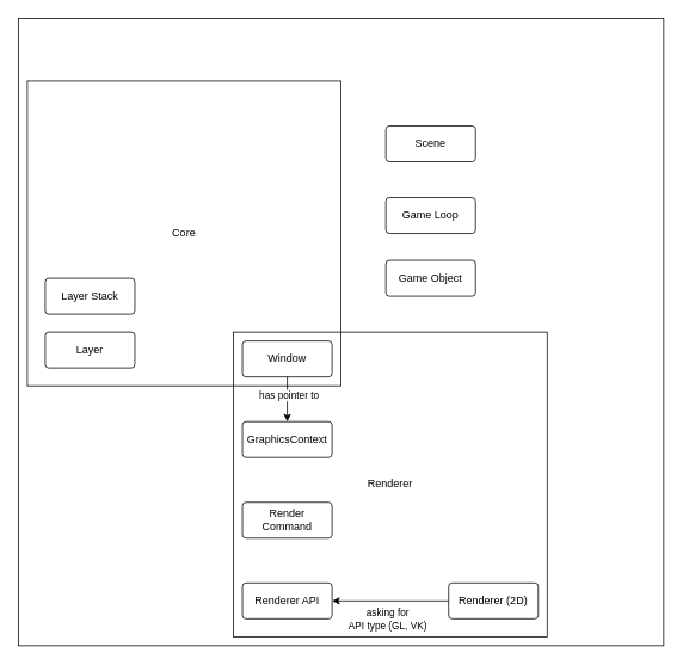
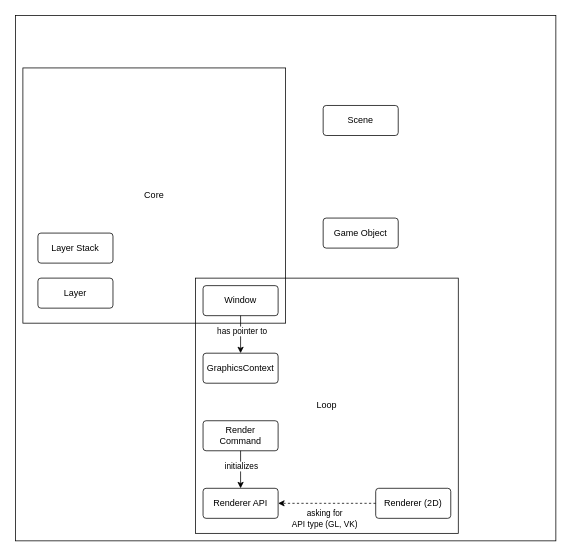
  <mxCell id="0" />
  <mxCell id="1" parent="0" />
  <mxCell id="2" value="" style="rounded=0;whiteSpace=wrap;html=1;fillColor=none;" vertex="1" parent="1"><mxGeometry x="20" y="20" width="720" height="700" as="geometry" /></mxCell>
  <mxCell id="3" value="Core" style="rounded=0;whiteSpace=wrap;html=1;fillColor=none;" vertex="1" parent="1"><mxGeometry x="30" y="90" width="350" height="340" as="geometry" /></mxCell>
  <mxCell id="4" value="Renderer API" style="rounded=1;arcSize=10;whiteSpace=wrap;html=1;align=center;" parent="1" vertex="1"><mxGeometry x="270" y="650" width="100" height="40" as="geometry" /></mxCell>
  <mxCell id="5" value="Renderer (2D)" style="rounded=1;arcSize=10;whiteSpace=wrap;html=1;align=center;" parent="1" vertex="1"><mxGeometry x="500" y="650" width="100" height="40" as="geometry" /></mxCell>
  <mxCell id="6" value="GraphicsContext" style="rounded=1;arcSize=10;whiteSpace=wrap;html=1;align=center;" parent="1" vertex="1"><mxGeometry x="270" y="470" width="100" height="40" as="geometry" /></mxCell>
  <mxCell id="7" value="Render Command" style="rounded=1;arcSize=10;whiteSpace=wrap;html=1;align=center;" parent="1" vertex="1"><mxGeometry x="270" y="560" width="100" height="40" as="geometry" /></mxCell>
  <mxCell id="8" value="Window" style="rounded=1;arcSize=10;whiteSpace=wrap;html=1;align=center;" parent="1" vertex="1"><mxGeometry x="270" y="380" width="100" height="40" as="geometry" /></mxCell>
  <mxCell id="9" value="" style="endArrow=classic;html=1;" parent="1" source="8" target="6" edge="1"><mxGeometry width="50" height="50" relative="1" as="geometry"><mxPoint x="95" y="360" as="sourcePoint" /><mxPoint x="145" y="310" as="targetPoint" /></mxGeometry></mxCell>
  <mxCell id="10" value="has pointer to" style="edgeLabel;html=1;align=center;verticalAlign=middle;resizable=0;points=[];" parent="9" vertex="1" connectable="0"><mxGeometry x="-0.219" y="1" relative="1" as="geometry"><mxPoint as="offset" /></mxGeometry></mxCell>
- <mxCell id="13" value="" style="endArrow=classic;html=1;dashed=0;" parent="1" source="5" target="4" edge="1"><mxGeometry width="50" height="50" relative="1" as="geometry"><mxPoint x="170" y="690" as="sourcePoint" /><mxPoint x="220" y="640" as="targetPoint" /></mxGeometry></mxCell>
+ <mxCell id="11" value="" style="endArrow=classic;html=1;" parent="1" source="7" target="4" edge="1"><mxGeometry width="50" height="50" relative="1" as="geometry"><mxPoint x="170" y="690" as="sourcePoint" /><mxPoint x="220" y="640" as="targetPoint" /></mxGeometry></mxCell>
+ <mxCell id="12" value="initializes" style="edgeLabel;html=1;align=center;verticalAlign=middle;resizable=0;points=[];" parent="11" vertex="1" connectable="0"><mxGeometry x="-0.457" y="-1" relative="1" as="geometry"><mxPoint x="1" y="6" as="offset" /></mxGeometry></mxCell>
+ <mxCell id="13" value="" style="endArrow=classic;html=1;dashed=1;" parent="1" source="5" target="4" edge="1"><mxGeometry width="50" height="50" relative="1" as="geometry"><mxPoint x="170" y="690" as="sourcePoint" /><mxPoint x="220" y="640" as="targetPoint" /></mxGeometry></mxCell>
  <mxCell id="14" value="asking for&lt;br&gt;API type (GL, VK)" style="edgeLabel;html=1;align=center;verticalAlign=middle;resizable=0;points=[];" parent="13" vertex="1" connectable="0"><mxGeometry x="-0.433" y="-3" relative="1" as="geometry"><mxPoint x="-32" y="23" as="offset" /></mxGeometry></mxCell>
  <mxCell id="15" value="Scene" style="rounded=1;arcSize=10;whiteSpace=wrap;html=1;align=center;" parent="1" vertex="1"><mxGeometry x="430" y="140" width="100" height="40" as="geometry" /></mxCell>
  <mxCell id="16" value="Game Object" style="rounded=1;arcSize=10;whiteSpace=wrap;html=1;align=center;" parent="1" vertex="1"><mxGeometry x="430" y="290" width="100" height="40" as="geometry" /></mxCell>
- <mxCell id="17" value="Renderer" style="rounded=0;whiteSpace=wrap;html=1;fillColor=none;" parent="1" vertex="1"><mxGeometry x="260" y="370" width="350" height="340" as="geometry" /></mxCell>
+ <mxCell id="17" value="Loop" style="rounded=0;whiteSpace=wrap;html=1;fillColor=none;" parent="1" vertex="1"><mxGeometry x="260" y="370" width="350" height="340" as="geometry" /></mxCell>
  <mxCell id="18" value="Layer" style="rounded=1;arcSize=10;whiteSpace=wrap;html=1;align=center;fillColor=none;" parent="1" vertex="1"><mxGeometry x="50" y="370" width="100" height="40" as="geometry" /></mxCell>
  <mxCell id="19" value="Layer Stack" style="rounded=1;arcSize=10;whiteSpace=wrap;html=1;align=center;fillColor=none;" parent="1" vertex="1"><mxGeometry x="50" y="310" width="100" height="40" as="geometry" /></mxCell>
- <mxCell id="20" value="Game Loop" style="rounded=1;arcSize=10;whiteSpace=wrap;html=1;align=center;fillColor=none;" parent="1" vertex="1"><mxGeometry x="430" y="220" width="100" height="40" as="geometry" /></mxCell>
